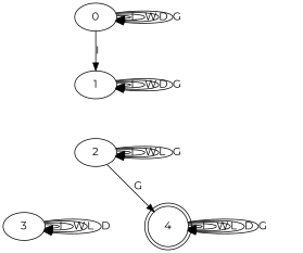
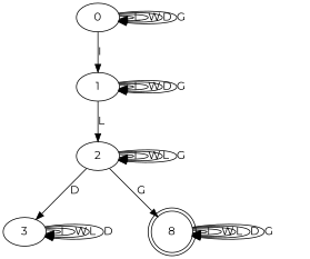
  digraph {
    fontname=Montserrat
    node [fontname=Montserrat]
    edge [fontname=Montserrat]
    n1 [label=0]
    n2 [label=1]
    n3 [label=2]
    n4 [label=3]
-   n5 [label=4 shape=doublecircle]
+   n5 [label=8 shape=doublecircle]
    n1 -> n1 [label=L]
    n1 -> n1 [label=W]
    n1 -> n1 [label=D]
    n1 -> n1 [label=G]
    n1 -> n2 [label=I]
    n2 -> n2 [label=I]
    n2 -> n2 [label=W]
    n2 -> n2 [label=D]
    n2 -> n2 [label=G]
+   n2 -> n3 [label=L]
    n3 -> n3 [label=I]
    n3 -> n3 [label=W]
    n3 -> n3 [label=L]
    n3 -> n3 [label=G]
+   n3 -> n4 [label=D]
    n3 -> n5 [label=G]
    n4 -> n4 [label=I]
    n4 -> n4 [label=W]
    n4 -> n4 [label=L]
    n4 -> n4 [label=D]
    n5 -> n5 [label=I]
    n5 -> n5 [label=W]
    n5 -> n5 [label=L]
    n5 -> n5 [label=D]
    n5 -> n5 [label=G]
  }
